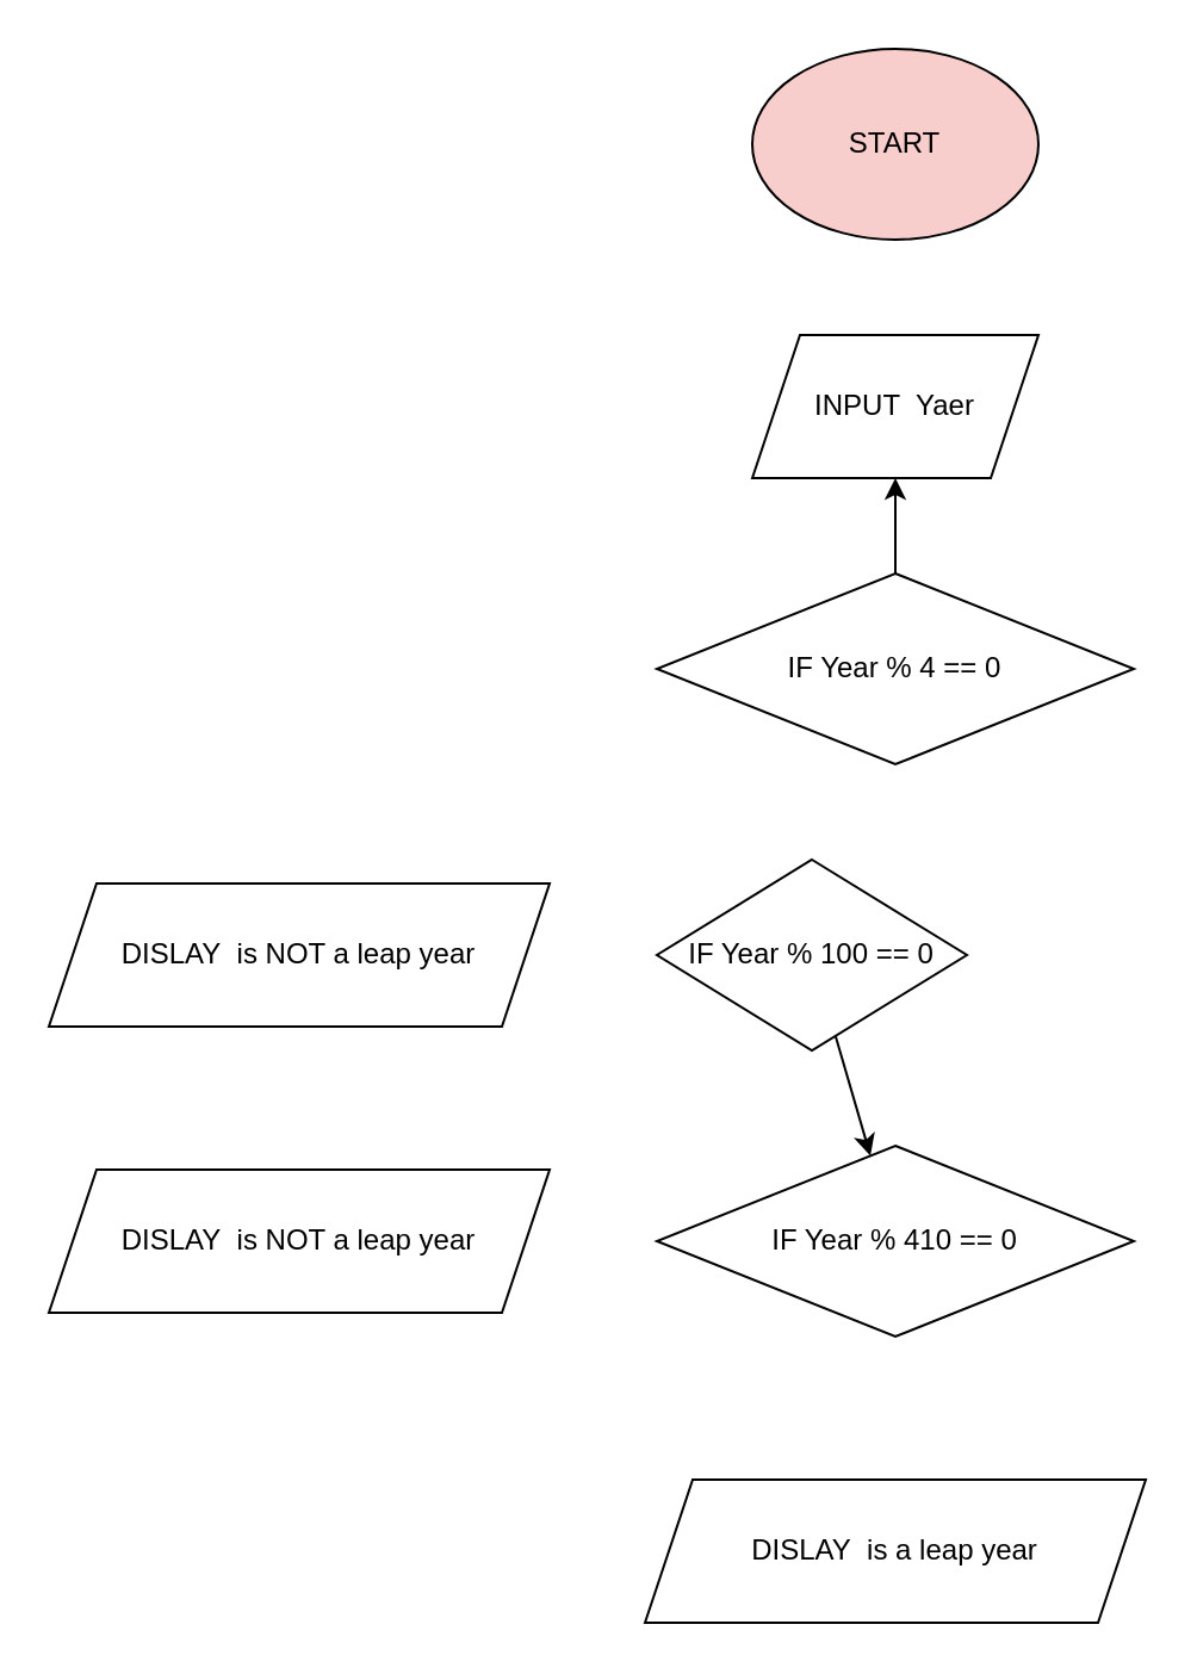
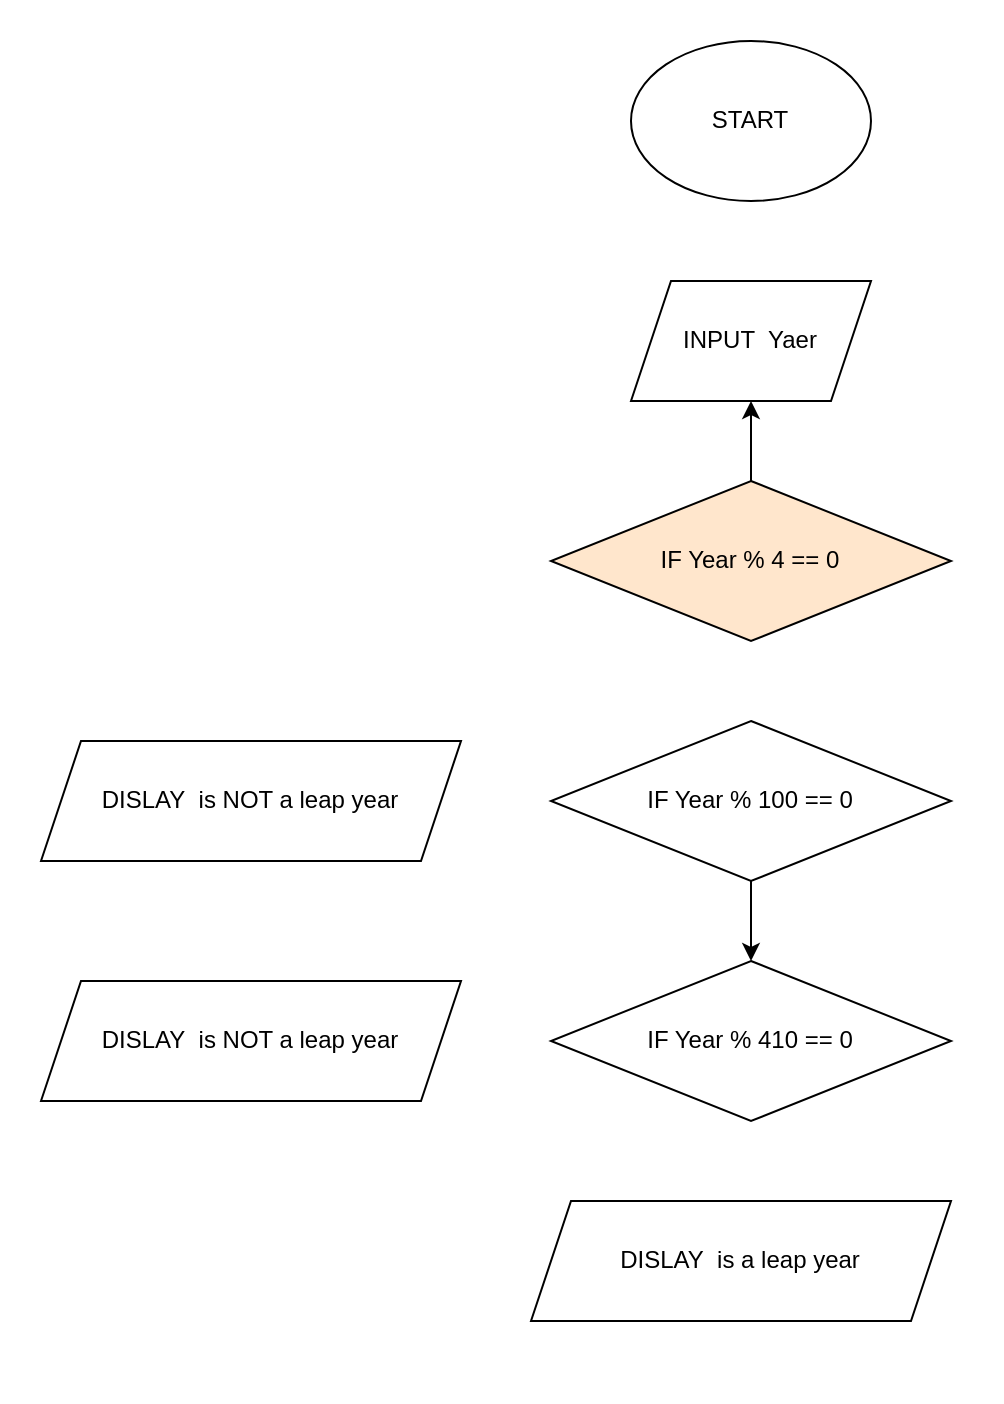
  <mxCell id="0" />
  <mxCell id="1" parent="0" />
- <mxCell id="2" value="START" style="ellipse;whiteSpace=wrap;html=1;fillColor=#f8cecc;" vertex="1" parent="1"><mxGeometry x="315" y="20" width="120" height="80" as="geometry" /></mxCell>
+ <mxCell id="2" value="START" style="ellipse;whiteSpace=wrap;html=1;" vertex="1" parent="1"><mxGeometry x="315" y="20" width="120" height="80" as="geometry" /></mxCell>
  <mxCell id="3" value="INPUT&amp;nbsp; Yaer" style="shape=parallelogram;perimeter=parallelogramPerimeter;whiteSpace=wrap;html=1;fixedSize=1;" vertex="1" parent="1"><mxGeometry x="315" y="140" width="120" height="60" as="geometry" /></mxCell>
  <mxCell id="4" value="" style="edgeStyle=none;html=1;" edge="1" parent="1" source="5" target="3"><mxGeometry relative="1" as="geometry" /></mxCell>
- <mxCell id="5" value="IF Year % 4 == 0" style="rhombus;whiteSpace=wrap;html=1;" vertex="1" parent="1"><mxGeometry x="275" y="240" width="200" height="80" as="geometry" /></mxCell>
+ <mxCell id="5" value="IF Year % 4 == 0" style="rhombus;whiteSpace=wrap;html=1;fillColor=#ffe6cc;" vertex="1" parent="1"><mxGeometry x="275" y="240" width="200" height="80" as="geometry" /></mxCell>
  <mxCell id="6" value="" style="edgeStyle=none;html=1;" edge="1" parent="1" source="7" target="8"><mxGeometry relative="1" as="geometry" /></mxCell>
- <mxCell id="7" value="IF Year % 100 == 0" style="rhombus;whiteSpace=wrap;html=1;" vertex="1" parent="1"><mxGeometry x="275" y="360" width="130" height="80" as="geometry" /></mxCell>
+ <mxCell id="7" value="IF Year % 100 == 0" style="rhombus;whiteSpace=wrap;html=1;" vertex="1" parent="1"><mxGeometry x="275" y="360" width="200" height="80" as="geometry" /></mxCell>
  <mxCell id="8" value="IF Year % 410 == 0" style="rhombus;whiteSpace=wrap;html=1;" vertex="1" parent="1"><mxGeometry x="275" y="480" width="200" height="80" as="geometry" /></mxCell>
- <mxCell id="9" value="DISLAY&amp;nbsp; is a leap year" style="shape=parallelogram;perimeter=parallelogramPerimeter;whiteSpace=wrap;html=1;fixedSize=1;" vertex="1" parent="1"><mxGeometry x="270" y="620" width="210" height="60" as="geometry" /></mxCell>
+ <mxCell id="9" value="DISLAY&amp;nbsp; is a leap year" style="shape=parallelogram;perimeter=parallelogramPerimeter;whiteSpace=wrap;html=1;fixedSize=1;" vertex="1" parent="1"><mxGeometry x="265" y="600" width="210" height="60" as="geometry" /></mxCell>
  <mxCell id="10" value="DISLAY&amp;nbsp;&amp;nbsp;is NOT a leap year" style="shape=parallelogram;perimeter=parallelogramPerimeter;whiteSpace=wrap;html=1;fixedSize=1;" vertex="1" parent="1"><mxGeometry x="20" y="490" width="210" height="60" as="geometry" /></mxCell>
  <mxCell id="11" value="DISLAY&amp;nbsp;&amp;nbsp;is NOT a leap year" style="shape=parallelogram;perimeter=parallelogramPerimeter;whiteSpace=wrap;html=1;fixedSize=1;" vertex="1" parent="1"><mxGeometry x="20" y="370" width="210" height="60" as="geometry" /></mxCell>
